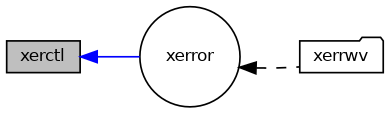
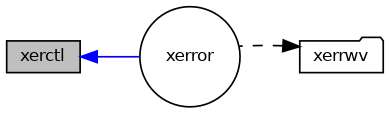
  digraph {
    rankdir=LR
    node [color=black fillcolor=white fontname=Helvetica fontsize=10 style=filled]
    edge [dir=back fontname=Helvetica fontsize=10 labelfontname=Helvetica labelfontsize=10]
    n1 [fillcolor=grey75 fontcolor=black height=0.2 label=xerctl shape=box width=0.4]
    n2 [height=0.2 label=xerror shape=circle width=0.4]
    n3 [height=0.2 label=xerrwv shape=folder width=0.4]
    n1 -> n2 [color=blue style=solid]
-   n2 -> n3 [color=black style=dashed]
+   n3 -> n2 [color=black style=dashed]
  }
